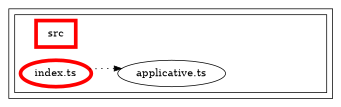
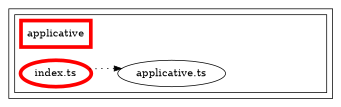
  digraph {
    compound=true
    rankdir=LR
    edge [style=invis]
    n1 [label="applicative.ts"]
    exit_src [style=invis]
-   n3 [color="#ff0000" label=src penwidth=5 shape=rectangle]
+   n3 [color="#ff0000" label=applicative penwidth=5 shape=rectangle]
    n4 [color="#ff0000" label="index.ts" penwidth=5]
    subgraph cluster_1 {
      color="#000000"
      subgraph cluster_2 {
        color="#000000"
        n1
        exit_src
        n3
        n4
      }
    }
    n1 -> exit_src
    exit_src -> exit_src
    exit_src -> exit_src
    n4 -> n1
    n4 -> n1 [color=black style=dotted]
    n4 -> exit_src
  }
